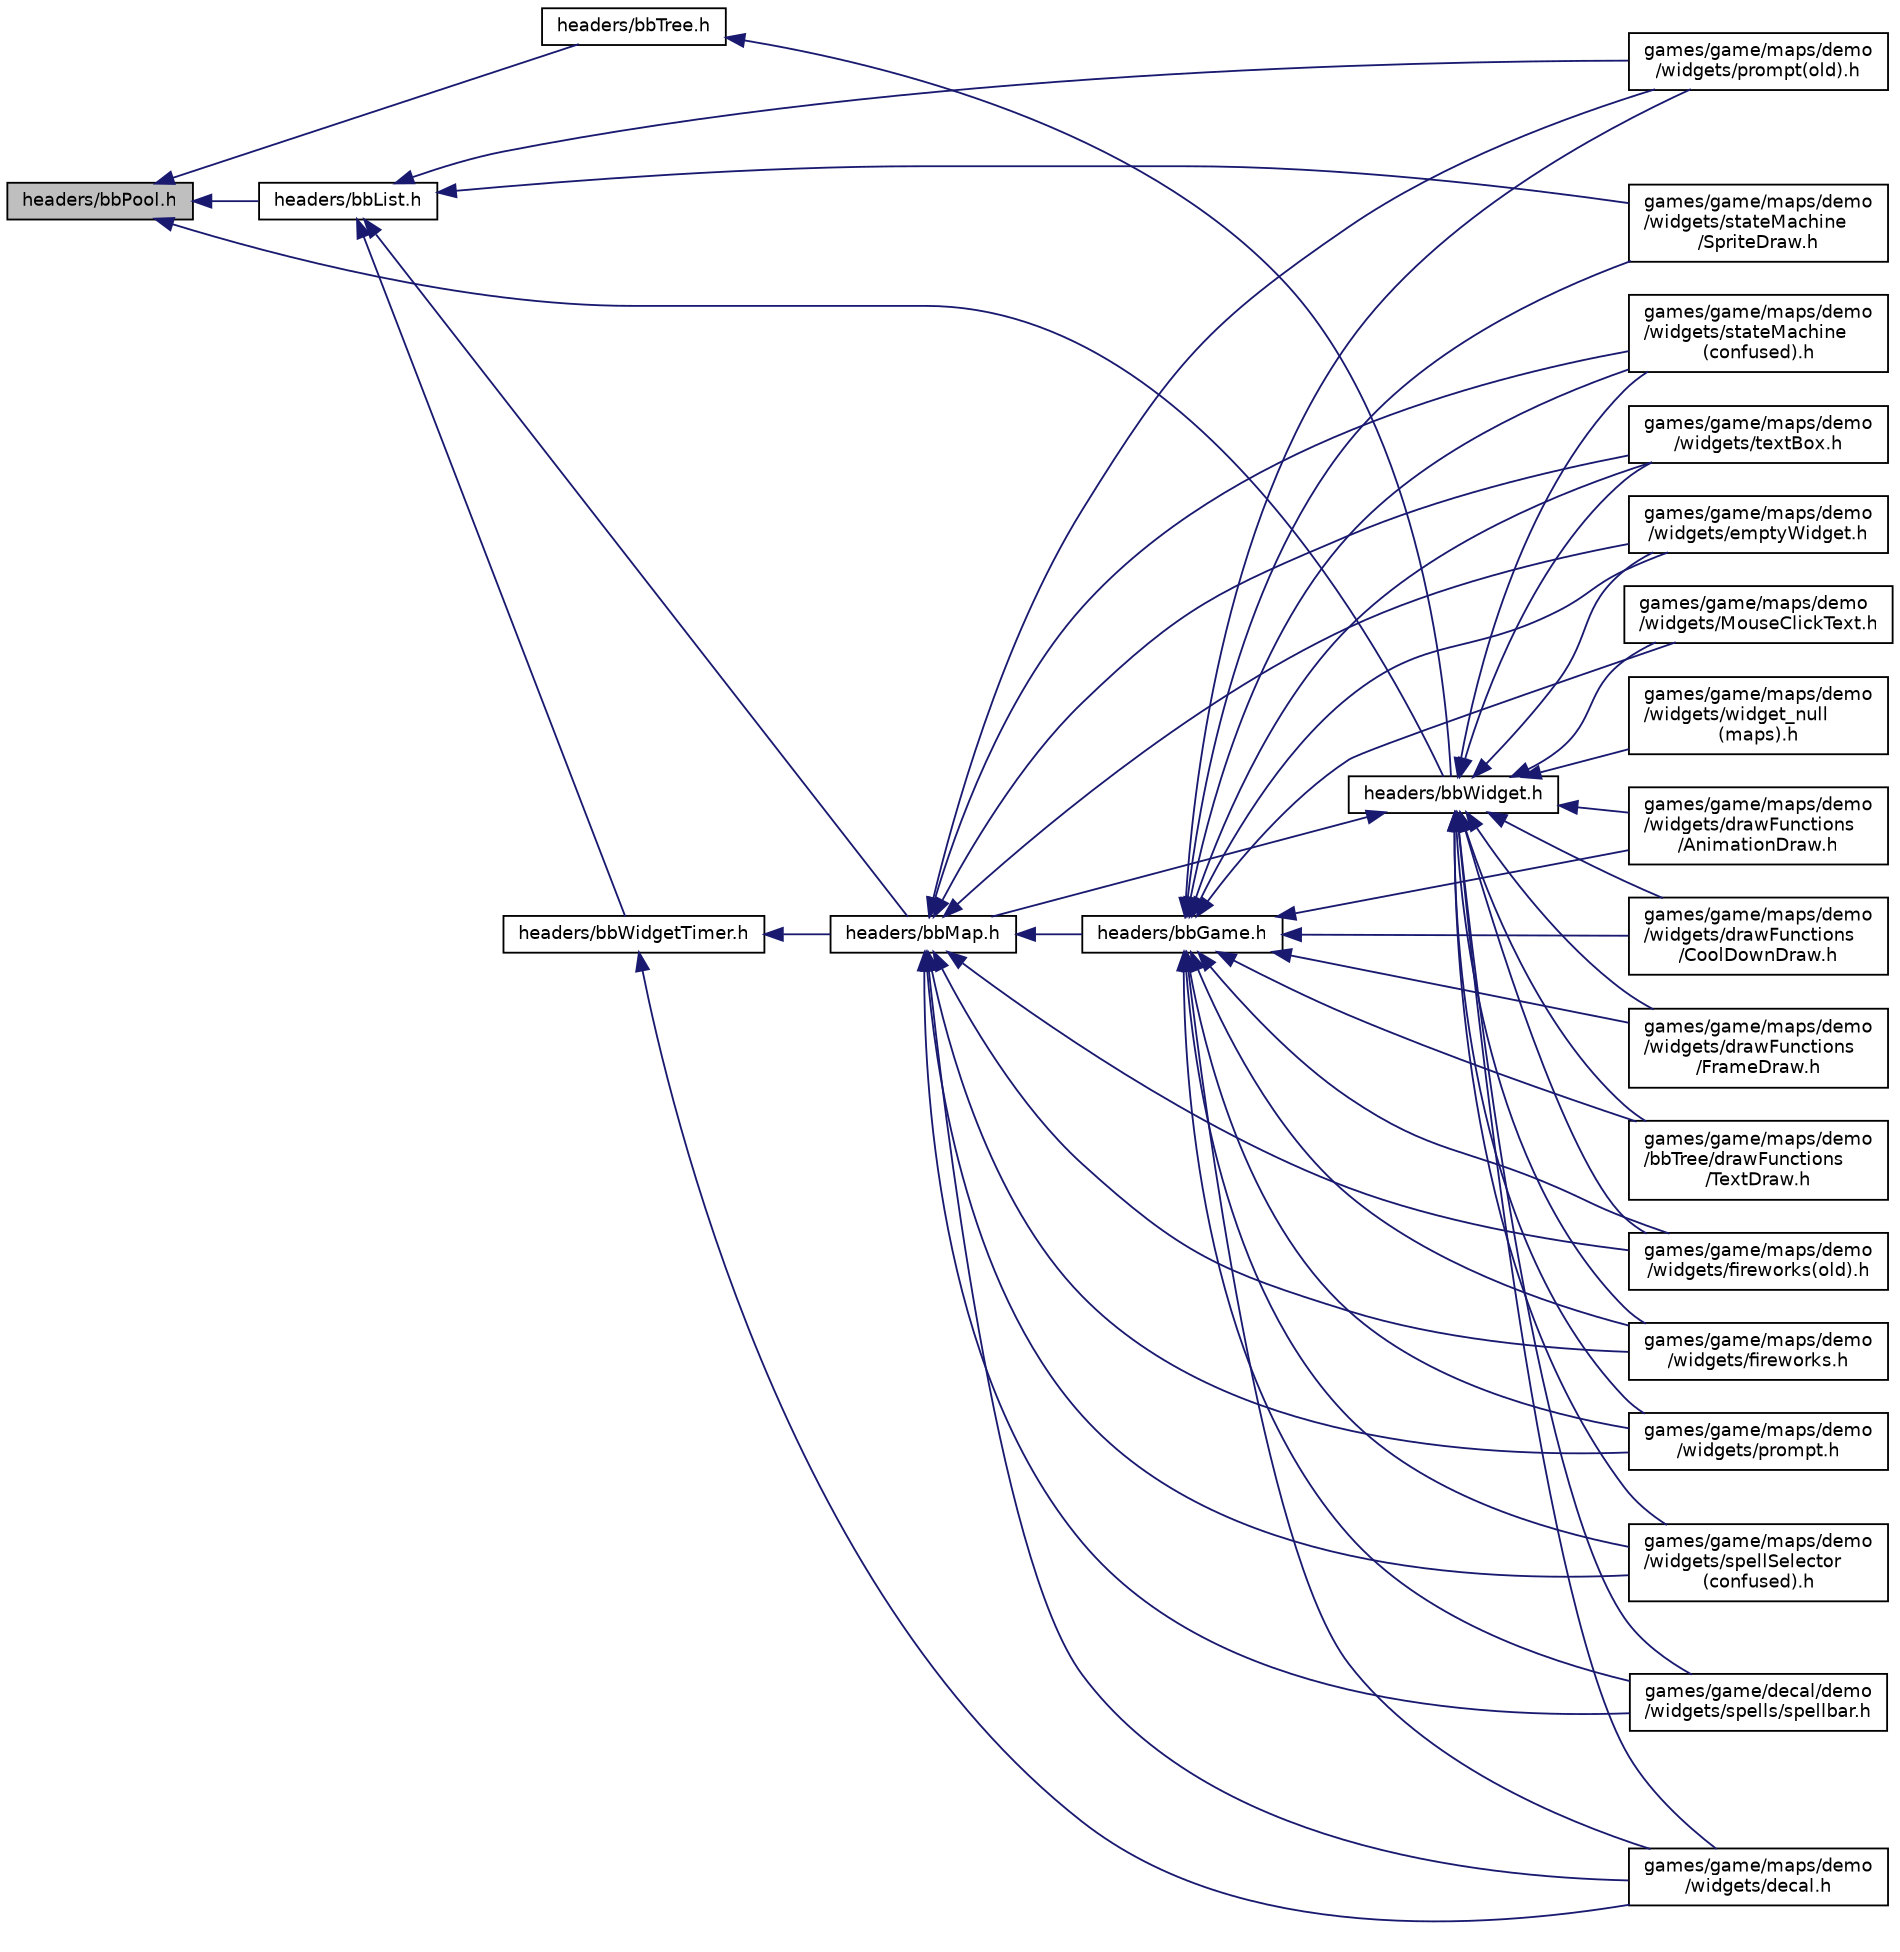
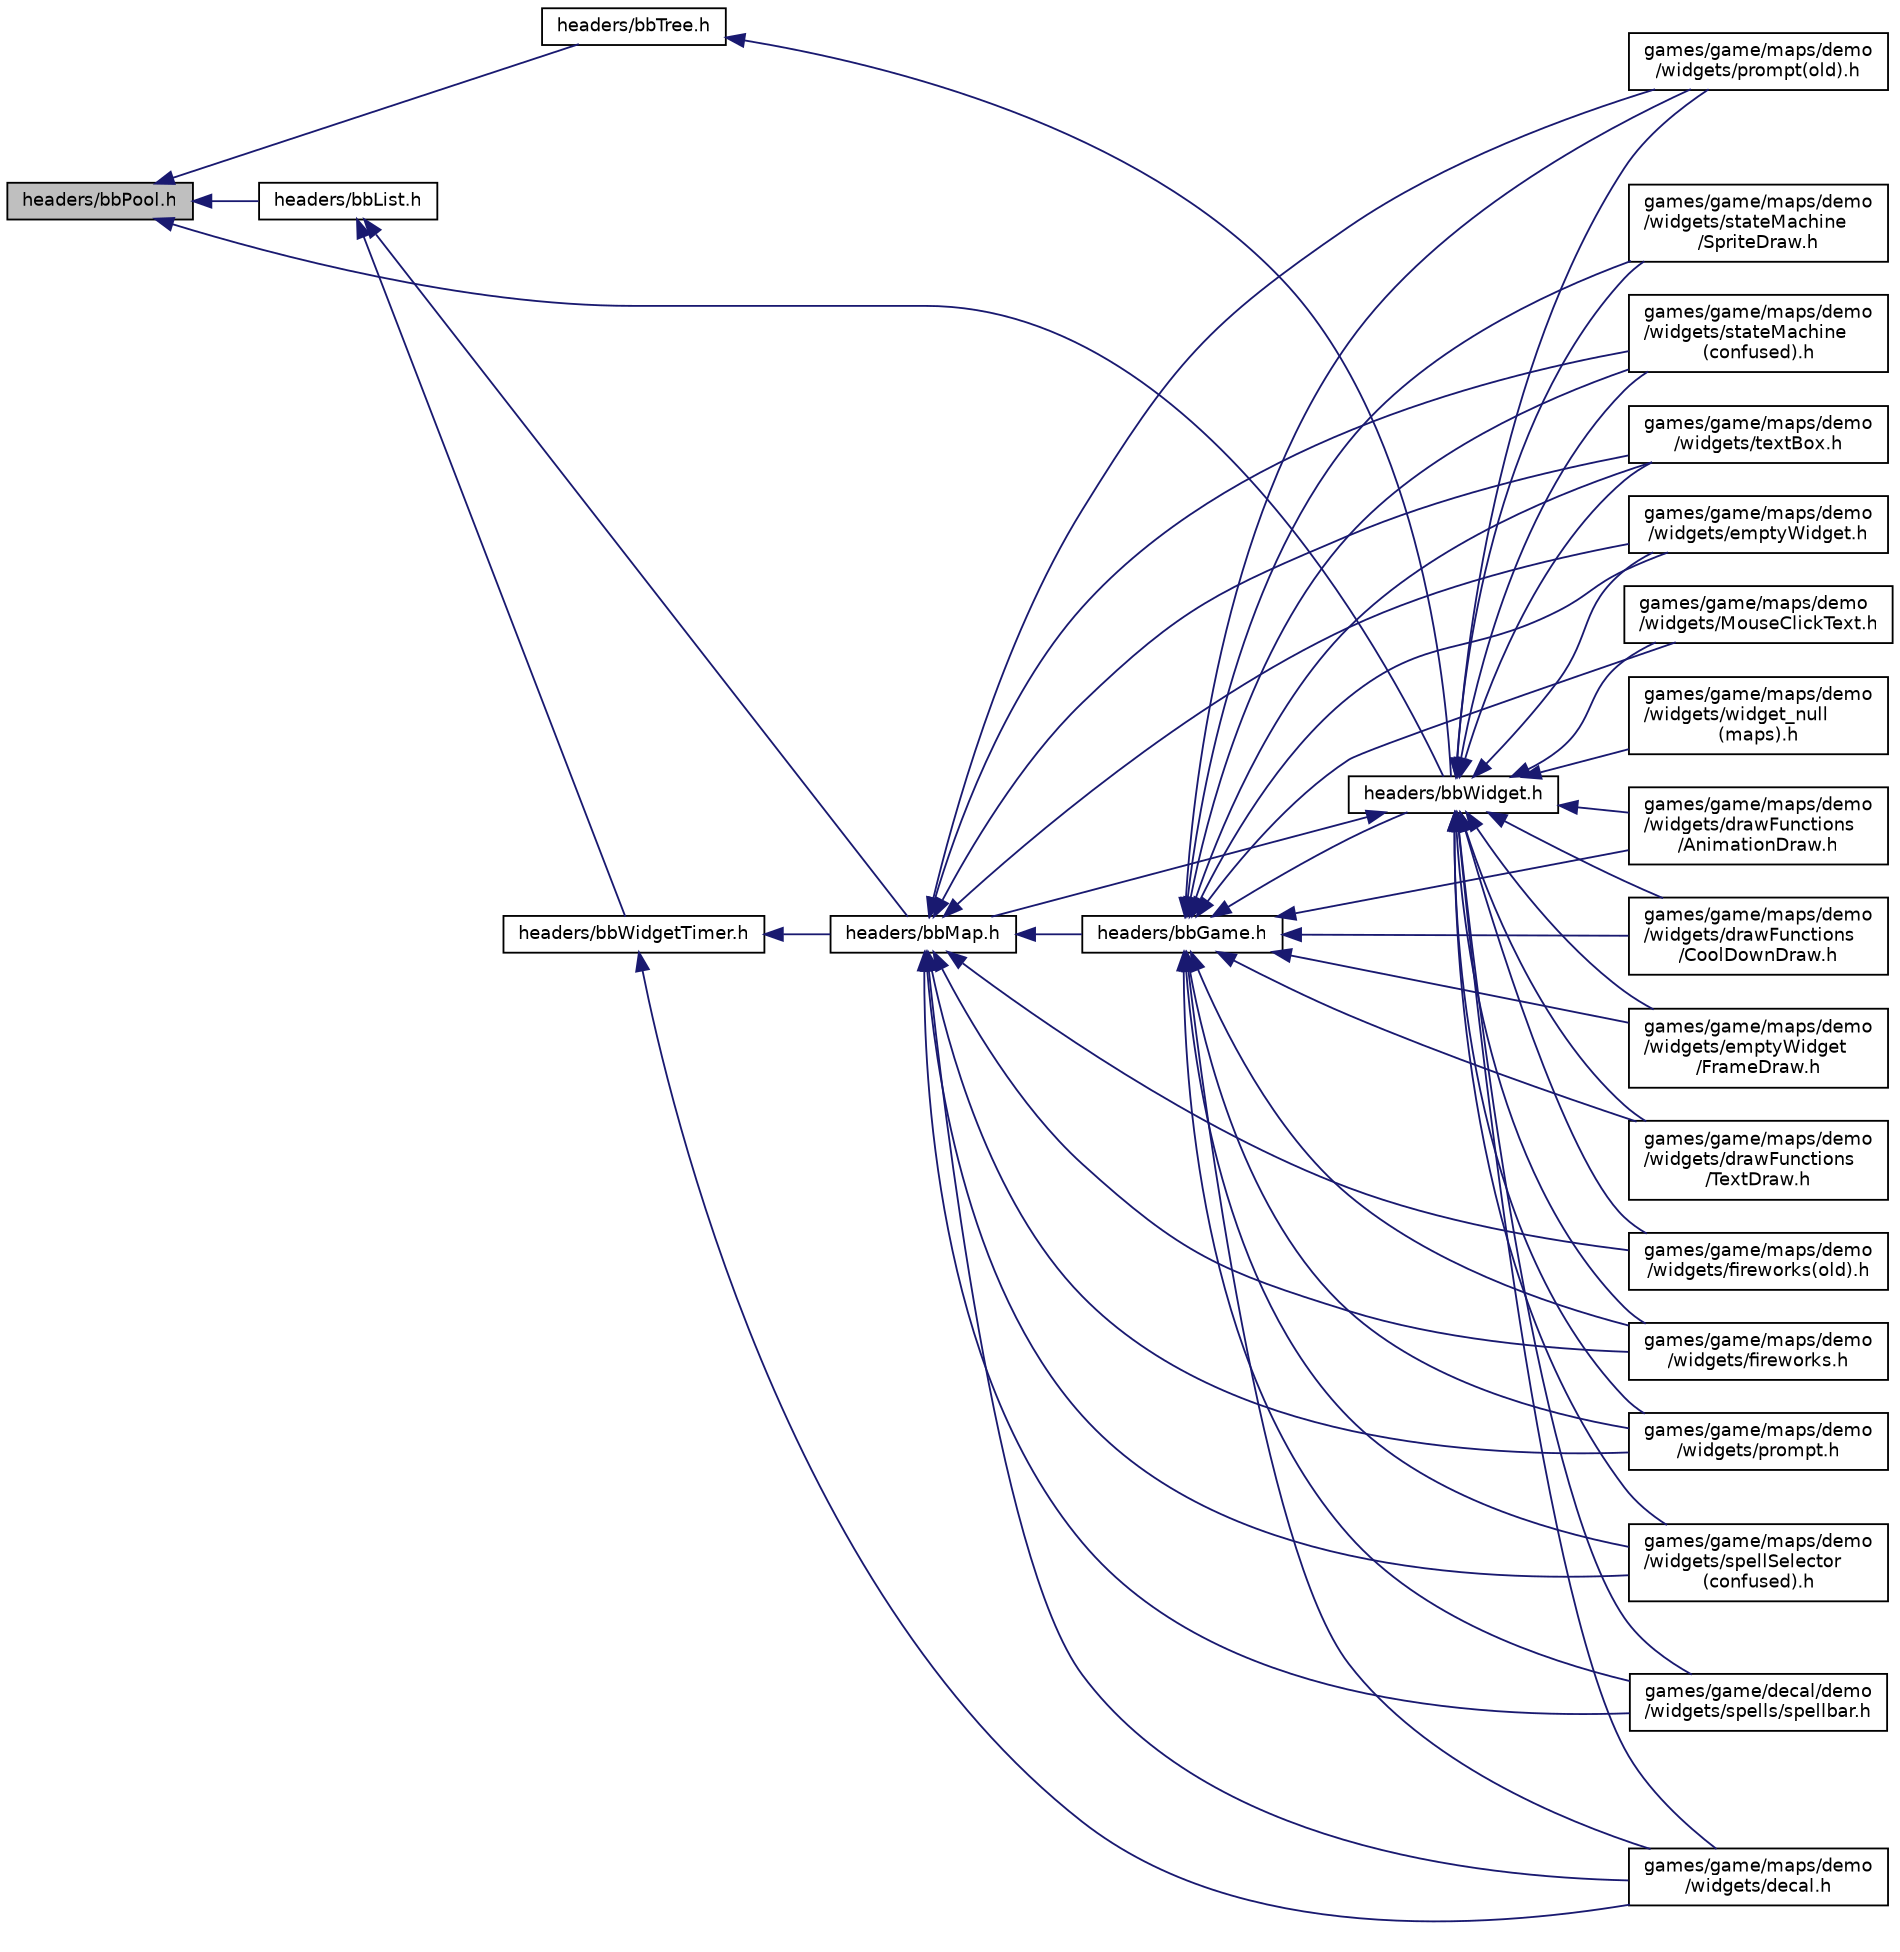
  digraph {
    rankdir=LR
    node [color=black fillcolor=white fontname=Helvetica fontsize=10 shape=record style=filled]
    edge [color=midnightblue dir=back fontname=Helvetica fontsize=10 labelfontname=Helvetica labelfontsize=10 style=solid]
    n1 [fillcolor=grey75 fontcolor=black height=0.2 label="headers/bbPool.h" width=0.4]
    n2 [height=0.2 label="headers/bbList.h" width=0.4]
    n3 [height=0.2 label="headers/bbTree.h" width=0.4]
    n4 [height=0.2 label="headers/bbWidget.h" width=0.4]
    n5 [height=0.2 label="headers/bbMap.h" width=0.4]
    n6 [height=0.2 label="headers/bbWidgetTimer.h" width=0.4]
    n7 [height=0.2 label="games/game/maps/demo\l/widgets/decal.h" width=0.4]
    n8 [height=0.2 label="games/game/maps/demo\l/widgets/emptyWidget.h" width=0.4]
    n9 [height=0.2 label="games/game/maps/demo\l/widgets/fireworks(old).h" width=0.4]
    n10 [height=0.2 label="games/game/maps/demo\l/widgets/fireworks.h" width=0.4]
    n11 [height=0.2 label="games/game/maps/demo\l/widgets/prompt(old).h" width=0.4]
    n12 [height=0.2 label="games/game/maps/demo\l/widgets/prompt.h" width=0.4]
    n13 [height=0.2 label="games/game/maps/demo\l/widgets/spellSelector\l(confused).h" width=0.4]
    n14 [height=0.2 label="games/game/decal/demo\l/widgets/spells/spellbar.h" width=0.4]
    n15 [height=0.2 label="games/game/maps/demo\l/widgets/stateMachine\l(confused).h" width=0.4]
    n16 [height=0.2 label="games/game/maps/demo\l/widgets/textBox.h" width=0.4]
    n17 [height=0.2 label="games/game/maps/demo\l/widgets/MouseClickText.h" width=0.4]
    n18 [height=0.2 label="games/game/maps/demo\l/widgets/drawFunctions\l/AnimationDraw.h" width=0.4]
    n19 [height=0.2 label="games/game/maps/demo\l/widgets/drawFunctions\l/CoolDownDraw.h" width=0.4]
-   n20 [height=0.2 label="games/game/maps/demo\l/widgets/drawFunctions\l/FrameDraw.h" width=0.4]
+   n20 [height=0.2 label="games/game/maps/demo\l/widgets/emptyWidget\l/FrameDraw.h" width=0.4]
    n21 [height=0.2 label="games/game/maps/demo\l/widgets/stateMachine\l/SpriteDraw.h" width=0.4]
-   n22 [height=0.2 label="games/game/maps/demo\l/bbTree/drawFunctions\l/TextDraw.h" width=0.4]
+   n22 [height=0.2 label="games/game/maps/demo\l/widgets/drawFunctions\l/TextDraw.h" width=0.4]
    n23 [height=0.2 label="games/game/maps/demo\l/widgets/widget_null\l(maps).h" width=0.4]
    n24 [height=0.2 label="headers/bbGame.h" width=0.4]
    n1 -> n2
    n1 -> n3
    n1 -> n4
    n2 -> n5
    n2 -> n6
    n3 -> n4
    n4 -> n5
    n4 -> n7
    n4 -> n8
    n4 -> n9
    n4 -> n10
-   n2 -> n11
+   n4 -> n11
    n4 -> n12
    n4 -> n13
    n4 -> n14
    n4 -> n15
    n4 -> n16
    n4 -> n17
    n4 -> n18
    n4 -> n19
    n4 -> n20
-   n2 -> n21
+   n4 -> n21
    n4 -> n22
    n4 -> n23
    n5 -> n7
    n5 -> n8
    n5 -> n9
    n5 -> n10
    n5 -> n11
    n5 -> n12
    n5 -> n13
    n5 -> n14
    n5 -> n15
    n5 -> n16
    n5 -> n24
    n6 -> n5
    n6 -> n7
    n24 -> n7
    n24 -> n8
-   n24 -> n9
+   n24 -> n4
    n24 -> n10
    n24 -> n11
    n24 -> n12
    n24 -> n13
    n24 -> n14
    n24 -> n15
    n24 -> n16
    n24 -> n17
    n24 -> n18
    n24 -> n19
    n24 -> n20
    n24 -> n21
    n24 -> n22
  }
